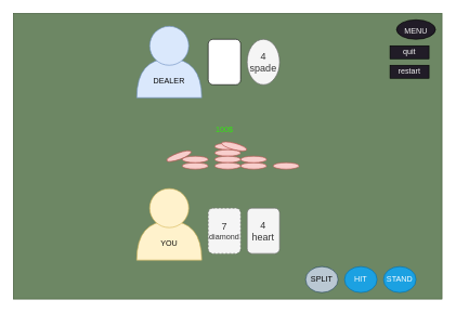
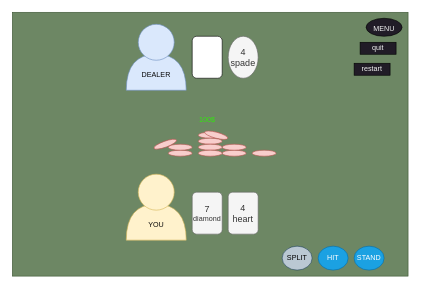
  <mxCell id="0" />
  <mxCell id="1" parent="0" />
  <mxCell id="2" value="" style="rounded=0;whiteSpace=wrap;html=1;fillColor=#6d8764;fontColor=#ffffff;strokeColor=#3A5431;" vertex="1" parent="1"><mxGeometry x="20" y="20" width="660" height="440" as="geometry" /></mxCell>
  <mxCell id="3" value="HIT" style="ellipse;whiteSpace=wrap;html=1;fillColor=#1ba1e2;fontColor=#ffffff;strokeColor=#006EAF;" vertex="1" parent="1"><mxGeometry x="530" y="410" width="50" height="40" as="geometry" /></mxCell>
  <mxCell id="4" value="STAND" style="ellipse;whiteSpace=wrap;html=1;fillColor=#1ba1e2;fontColor=#ffffff;strokeColor=#006EAF;" vertex="1" parent="1"><mxGeometry x="590" y="410" width="50" height="40" as="geometry" /></mxCell>
  <mxCell id="5" value="SPLIT" style="ellipse;whiteSpace=wrap;html=1;fillColor=#bac8d3;strokeColor=#23445d;" vertex="1" parent="1"><mxGeometry x="470" y="410" width="50" height="40" as="geometry" /></mxCell>
  <mxCell id="6" value="" style="rounded=1;whiteSpace=wrap;html=1;fontColor=#0A0A0A;" vertex="1" parent="1"><mxGeometry x="320" y="60" width="50" height="70" as="geometry" /></mxCell>
  <mxCell id="7" value="&lt;font style=&quot;font-size: 15px;&quot;&gt;4&lt;br&gt;spade&lt;/font&gt;" style="ellipse;whiteSpace=wrap;html=1;fillColor=#f5f5f5;strokeColor=#666666;fontColor=#333333;" vertex="1" parent="1"><mxGeometry x="380" y="60" width="50" height="70" as="geometry" /></mxCell>
  <mxCell id="8" value="&lt;span style=&quot;font-size: 15px;&quot;&gt;4&lt;/span&gt;&lt;br style=&quot;font-size: 15px;&quot;&gt;&lt;span style=&quot;font-size: 15px;&quot;&gt;heart&lt;/span&gt;" style="rounded=1;whiteSpace=wrap;html=1;fontColor=#333333;fillColor=#f5f5f5;strokeColor=#666666;" vertex="1" parent="1"><mxGeometry x="380" y="320" width="50" height="70" as="geometry" /></mxCell>
- <mxCell id="9" value="&lt;span style=&quot;font-size: 15px;&quot;&gt;7&lt;br&gt;&lt;/span&gt;diamond" style="rounded=1;whiteSpace=wrap;html=1;fontColor=#333333;fillColor=#f5f5f5;strokeColor=#666666;dashed=1;" vertex="1" parent="1"><mxGeometry x="320" y="320" width="50" height="70" as="geometry" /></mxCell>
+ <mxCell id="9" value="&lt;span style=&quot;font-size: 15px;&quot;&gt;7&lt;br&gt;&lt;/span&gt;diamond" style="rounded=1;whiteSpace=wrap;html=1;fontColor=#333333;fillColor=#f5f5f5;strokeColor=#666666;" vertex="1" parent="1"><mxGeometry x="320" y="320" width="50" height="70" as="geometry" /></mxCell>
  <mxCell id="10" value="&lt;font style=&quot;font-size: 12px;&quot; color=&quot;#f5f5f5&quot;&gt;MENU&lt;/font&gt;" style="ellipse;whiteSpace=wrap;html=1;fontSize=15;fontColor=#0A0A0A;fillColor=#211c27;" vertex="1" parent="1"><mxGeometry x="610" y="30" width="60" height="30" as="geometry" /></mxCell>
  <mxCell id="11" value="quit" style="rounded=0;whiteSpace=wrap;html=1;fontSize=12;fontColor=#F5F5F5;fillColor=#211c27;" vertex="1" parent="1"><mxGeometry x="600" y="70" width="60" height="20" as="geometry" /></mxCell>
- <mxCell id="12" value="restart" style="rounded=0;whiteSpace=wrap;html=1;fontSize=12;fontColor=#F5F5F5;fillColor=#211c27;" vertex="1" parent="1"><mxGeometry x="600" y="100" width="60" height="20" as="geometry" /></mxCell>
+ <mxCell id="12" value="restart" style="rounded=0;whiteSpace=wrap;html=1;fontSize=12;fontColor=#F5F5F5;fillColor=#211c27;" vertex="1" parent="1"><mxGeometry x="590" y="105" width="60" height="20" as="geometry" /></mxCell>
  <mxCell id="13" value="" style="shape=or;whiteSpace=wrap;html=1;fontSize=12;fillColor=#dae8fc;rotation=-90;strokeColor=#6c8ebf;" vertex="1" parent="1"><mxGeometry x="230" y="70" width="60" height="100" as="geometry" /></mxCell>
  <mxCell id="14" value="" style="ellipse;whiteSpace=wrap;html=1;aspect=fixed;fontSize=12;fillColor=#dae8fc;strokeColor=#6c8ebf;" vertex="1" parent="1"><mxGeometry x="230" y="40" width="60" height="60" as="geometry" /></mxCell>
  <mxCell id="15" value="" style="shape=or;whiteSpace=wrap;html=1;fontSize=12;fillColor=#fff2cc;rotation=-90;strokeColor=#d6b656;" vertex="1" parent="1"><mxGeometry x="230" y="320" width="60" height="100" as="geometry" /></mxCell>
  <mxCell id="16" value="" style="ellipse;whiteSpace=wrap;html=1;aspect=fixed;fontSize=12;fillColor=#fff2cc;strokeColor=#d6b656;" vertex="1" parent="1"><mxGeometry x="230" y="290" width="60" height="60" as="geometry" /></mxCell>
  <mxCell id="17" value="YOU" style="text;html=1;strokeColor=none;fillColor=none;align=center;verticalAlign=middle;whiteSpace=wrap;rounded=0;fontSize=12;fontColor=#0A0A0A;" vertex="1" parent="1"><mxGeometry x="230" y="360" width="60" height="30" as="geometry" /></mxCell>
  <mxCell id="18" value="DEALER" style="text;html=1;strokeColor=none;fillColor=none;align=center;verticalAlign=middle;whiteSpace=wrap;rounded=0;fontSize=12;fontColor=#0A0A0A;" vertex="1" parent="1"><mxGeometry x="230" y="110" width="60" height="30" as="geometry" /></mxCell>
  <mxCell id="19" value="" style="ellipse;whiteSpace=wrap;html=1;fontSize=12;fillColor=#f8cecc;strokeColor=#b85450;" vertex="1" parent="1"><mxGeometry x="330" y="220" width="40" height="10" as="geometry" /></mxCell>
  <mxCell id="20" value="" style="ellipse;whiteSpace=wrap;html=1;fontSize=12;fillColor=#f8cecc;strokeColor=#b85450;" vertex="1" parent="1"><mxGeometry x="280" y="250" width="40" height="10" as="geometry" /></mxCell>
  <mxCell id="21" value="" style="ellipse;whiteSpace=wrap;html=1;fontSize=12;fillColor=#f8cecc;strokeColor=#b85450;" vertex="1" parent="1"><mxGeometry x="280" y="240" width="40" height="10" as="geometry" /></mxCell>
  <mxCell id="22" value="" style="ellipse;whiteSpace=wrap;html=1;fontSize=12;fillColor=#f8cecc;strokeColor=#b85450;rotation=-20;" vertex="1" parent="1"><mxGeometry x="255" y="235" width="40" height="10" as="geometry" /></mxCell>
  <mxCell id="23" value="" style="ellipse;whiteSpace=wrap;html=1;fontSize=12;fillColor=#f8cecc;strokeColor=#b85450;" vertex="1" parent="1"><mxGeometry x="370" y="250" width="40" height="10" as="geometry" /></mxCell>
  <mxCell id="24" value="" style="ellipse;whiteSpace=wrap;html=1;fontSize=12;fillColor=#f8cecc;strokeColor=#b85450;" vertex="1" parent="1"><mxGeometry x="370" y="240" width="40" height="10" as="geometry" /></mxCell>
  <mxCell id="25" value="" style="ellipse;whiteSpace=wrap;html=1;fontSize=12;fillColor=#f8cecc;strokeColor=#b85450;" vertex="1" parent="1"><mxGeometry x="420" y="250" width="40" height="10" as="geometry" /></mxCell>
  <mxCell id="26" value="" style="ellipse;whiteSpace=wrap;html=1;fontSize=12;fillColor=#f8cecc;strokeColor=#b85450;rotation=15;" vertex="1" parent="1"><mxGeometry x="340" y="220" width="40" height="10" as="geometry" /></mxCell>
  <mxCell id="27" value="" style="ellipse;whiteSpace=wrap;html=1;fontSize=12;fillColor=#f8cecc;strokeColor=#b85450;" vertex="1" parent="1"><mxGeometry x="330" y="230" width="40" height="10" as="geometry" /></mxCell>
  <mxCell id="28" value="" style="ellipse;whiteSpace=wrap;html=1;fontSize=12;fillColor=#f8cecc;strokeColor=#b85450;" vertex="1" parent="1"><mxGeometry x="330" y="240" width="40" height="10" as="geometry" /></mxCell>
  <mxCell id="29" value="" style="ellipse;whiteSpace=wrap;html=1;fontSize=12;fillColor=#f8cecc;strokeColor=#b85450;" vertex="1" parent="1"><mxGeometry x="330" y="250" width="40" height="10" as="geometry" /></mxCell>
  <mxCell id="30" value="&lt;font color=&quot;#33e60f&quot;&gt;100$&lt;/font&gt;" style="text;html=1;strokeColor=none;fillColor=none;align=center;verticalAlign=middle;whiteSpace=wrap;rounded=0;fontSize=12;fontColor=#0A0A0A;" vertex="1" parent="1"><mxGeometry x="315" y="185" width="60" height="30" as="geometry" /></mxCell>
